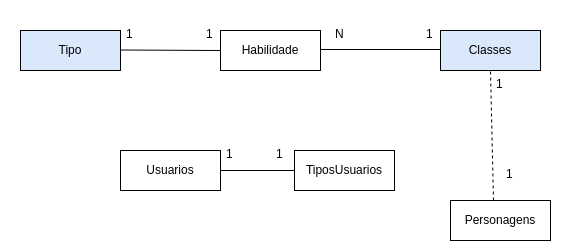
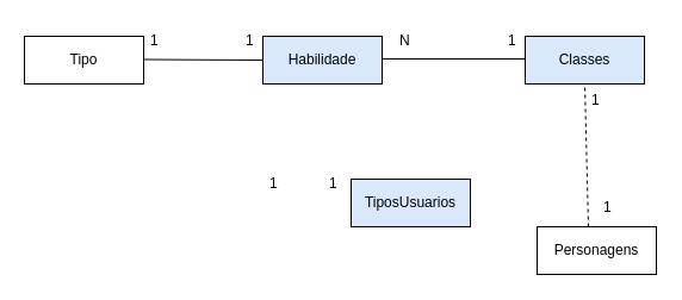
  <mxCell id="0" />
  <mxCell id="1" parent="0" />
- <mxCell id="2" value="Tipo" style="whiteSpace=wrap;html=1;align=center;fillColor=#dae8fc;" vertex="1" parent="1"><mxGeometry x="20" y="30" width="100" height="40" as="geometry" /></mxCell>
- <mxCell id="3" value="Habilidade" style="whiteSpace=wrap;html=1;align=center;" vertex="1" parent="1"><mxGeometry x="220" y="30" width="100" height="40" as="geometry" /></mxCell>
+ <mxCell id="2" value="Tipo" style="whiteSpace=wrap;html=1;align=center;" vertex="1" parent="1"><mxGeometry x="20" y="30" width="100" height="40" as="geometry" /></mxCell>
+ <mxCell id="3" value="Habilidade" style="whiteSpace=wrap;html=1;align=center;fillColor=#dae8fc;" vertex="1" parent="1"><mxGeometry x="220" y="30" width="100" height="40" as="geometry" /></mxCell>
  <mxCell id="4" value="Classes" style="whiteSpace=wrap;html=1;align=center;fillColor=#dae8fc;" vertex="1" parent="1"><mxGeometry x="440" y="30" width="100" height="40" as="geometry" /></mxCell>
- <mxCell id="5" value="Personagens" style="whiteSpace=wrap;html=1;align=center;" vertex="1" parent="1"><mxGeometry x="450" y="200" width="100" height="40" as="geometry" /></mxCell>
- <mxCell id="6" value="Usuarios" style="whiteSpace=wrap;html=1;align=center;" vertex="1" parent="1"><mxGeometry x="120" y="150" width="100" height="40" as="geometry" /></mxCell>
- <mxCell id="7" value="TiposUsuarios" style="whiteSpace=wrap;html=1;align=center;" vertex="1" parent="1"><mxGeometry x="294" y="150" width="100" height="40" as="geometry" /></mxCell>
+ <mxCell id="5" value="Personagens" style="whiteSpace=wrap;html=1;align=center;" vertex="1" parent="1"><mxGeometry x="450" y="190" width="100" height="40" as="geometry" /></mxCell>
+ <mxCell id="7" value="TiposUsuarios" style="whiteSpace=wrap;html=1;align=center;fillColor=#dae8fc;" vertex="1" parent="1"><mxGeometry x="294" y="150" width="100" height="40" as="geometry" /></mxCell>
  <mxCell id="8" value="" style="endArrow=none;html=1;rounded=0;entryX=0;entryY=0.5;entryDx=0;entryDy=0;" edge="1" parent="1" target="3"><mxGeometry relative="1" as="geometry"><mxPoint x="120" y="49.5" as="sourcePoint" /><mxPoint x="210" y="49.5" as="targetPoint" /></mxGeometry></mxCell>
  <mxCell id="9" value="1" style="text;strokeColor=none;fillColor=none;spacingLeft=4;spacingRight=4;overflow=hidden;rotatable=0;points=[[0,0.5],[1,0.5]];portConstraint=eastwest;fontSize=12;" vertex="1" parent="1"><mxGeometry x="120" y="20" width="30" height="30" as="geometry" /></mxCell>
  <mxCell id="10" value="1" style="text;strokeColor=none;fillColor=none;spacingLeft=4;spacingRight=4;overflow=hidden;rotatable=0;points=[[0,0.5],[1,0.5]];portConstraint=eastwest;fontSize=12;" vertex="1" parent="1"><mxGeometry x="200" y="20" width="30" height="30" as="geometry" /></mxCell>
  <mxCell id="11" value="" style="endArrow=none;html=1;rounded=0;" edge="1" parent="1"><mxGeometry relative="1" as="geometry"><mxPoint x="320" y="49" as="sourcePoint" /><mxPoint x="440" y="49" as="targetPoint" /></mxGeometry></mxCell>
  <mxCell id="12" value="1" style="text;strokeColor=none;fillColor=none;spacingLeft=4;spacingRight=4;overflow=hidden;rotatable=0;points=[[0,0.5],[1,0.5]];portConstraint=eastwest;fontSize=12;" vertex="1" parent="1"><mxGeometry x="420" y="20" width="30" height="30" as="geometry" /></mxCell>
  <mxCell id="13" value="N" style="text;strokeColor=none;fillColor=none;spacingLeft=4;spacingRight=4;overflow=hidden;rotatable=0;points=[[0,0.5],[1,0.5]];portConstraint=eastwest;fontSize=12;" vertex="1" parent="1"><mxGeometry x="329" y="20" width="30" height="30" as="geometry" /></mxCell>
  <mxCell id="14" value="" style="endArrow=none;html=1;rounded=0;entryX=0.5;entryY=1;entryDx=0;entryDy=0;exitX=0.43;exitY=0;exitDx=0;exitDy=0;exitPerimeter=0;dashed=1;" edge="1" parent="1" source="5" target="4"><mxGeometry relative="1" as="geometry"><mxPoint x="490" y="180" as="sourcePoint" /><mxPoint x="420" y="140" as="targetPoint" /></mxGeometry></mxCell>
  <mxCell id="15" value="1" style="text;strokeColor=none;fillColor=none;spacingLeft=4;spacingRight=4;overflow=hidden;rotatable=0;points=[[0,0.5],[1,0.5]];portConstraint=eastwest;fontSize=12;" vertex="1" parent="1"><mxGeometry x="490" y="70" width="30" height="30" as="geometry" /></mxCell>
  <mxCell id="16" value="1" style="text;strokeColor=none;fillColor=none;spacingLeft=4;spacingRight=4;overflow=hidden;rotatable=0;points=[[0,0.5],[1,0.5]];portConstraint=eastwest;fontSize=12;" vertex="1" parent="1"><mxGeometry x="500" y="160" width="30" height="30" as="geometry" /></mxCell>
- <mxCell id="17" value="" style="endArrow=none;html=1;rounded=0;exitX=1;exitY=0.5;exitDx=0;exitDy=0;entryX=0;entryY=0.5;entryDx=0;entryDy=0;" edge="1" parent="1" source="6" target="7"><mxGeometry relative="1" as="geometry"><mxPoint x="260" y="220" as="sourcePoint" /><mxPoint x="420" y="220" as="targetPoint" /></mxGeometry></mxCell>
  <mxCell id="18" value="1" style="text;strokeColor=none;fillColor=none;spacingLeft=4;spacingRight=4;overflow=hidden;rotatable=0;points=[[0,0.5],[1,0.5]];portConstraint=eastwest;fontSize=12;" vertex="1" parent="1"><mxGeometry x="220" y="140" width="30" height="30" as="geometry" /></mxCell>
  <mxCell id="19" value="1" style="text;strokeColor=none;fillColor=none;spacingLeft=4;spacingRight=4;overflow=hidden;rotatable=0;points=[[0,0.5],[1,0.5]];portConstraint=eastwest;fontSize=12;" vertex="1" parent="1"><mxGeometry x="270" y="140" width="30" height="30" as="geometry" /></mxCell>
